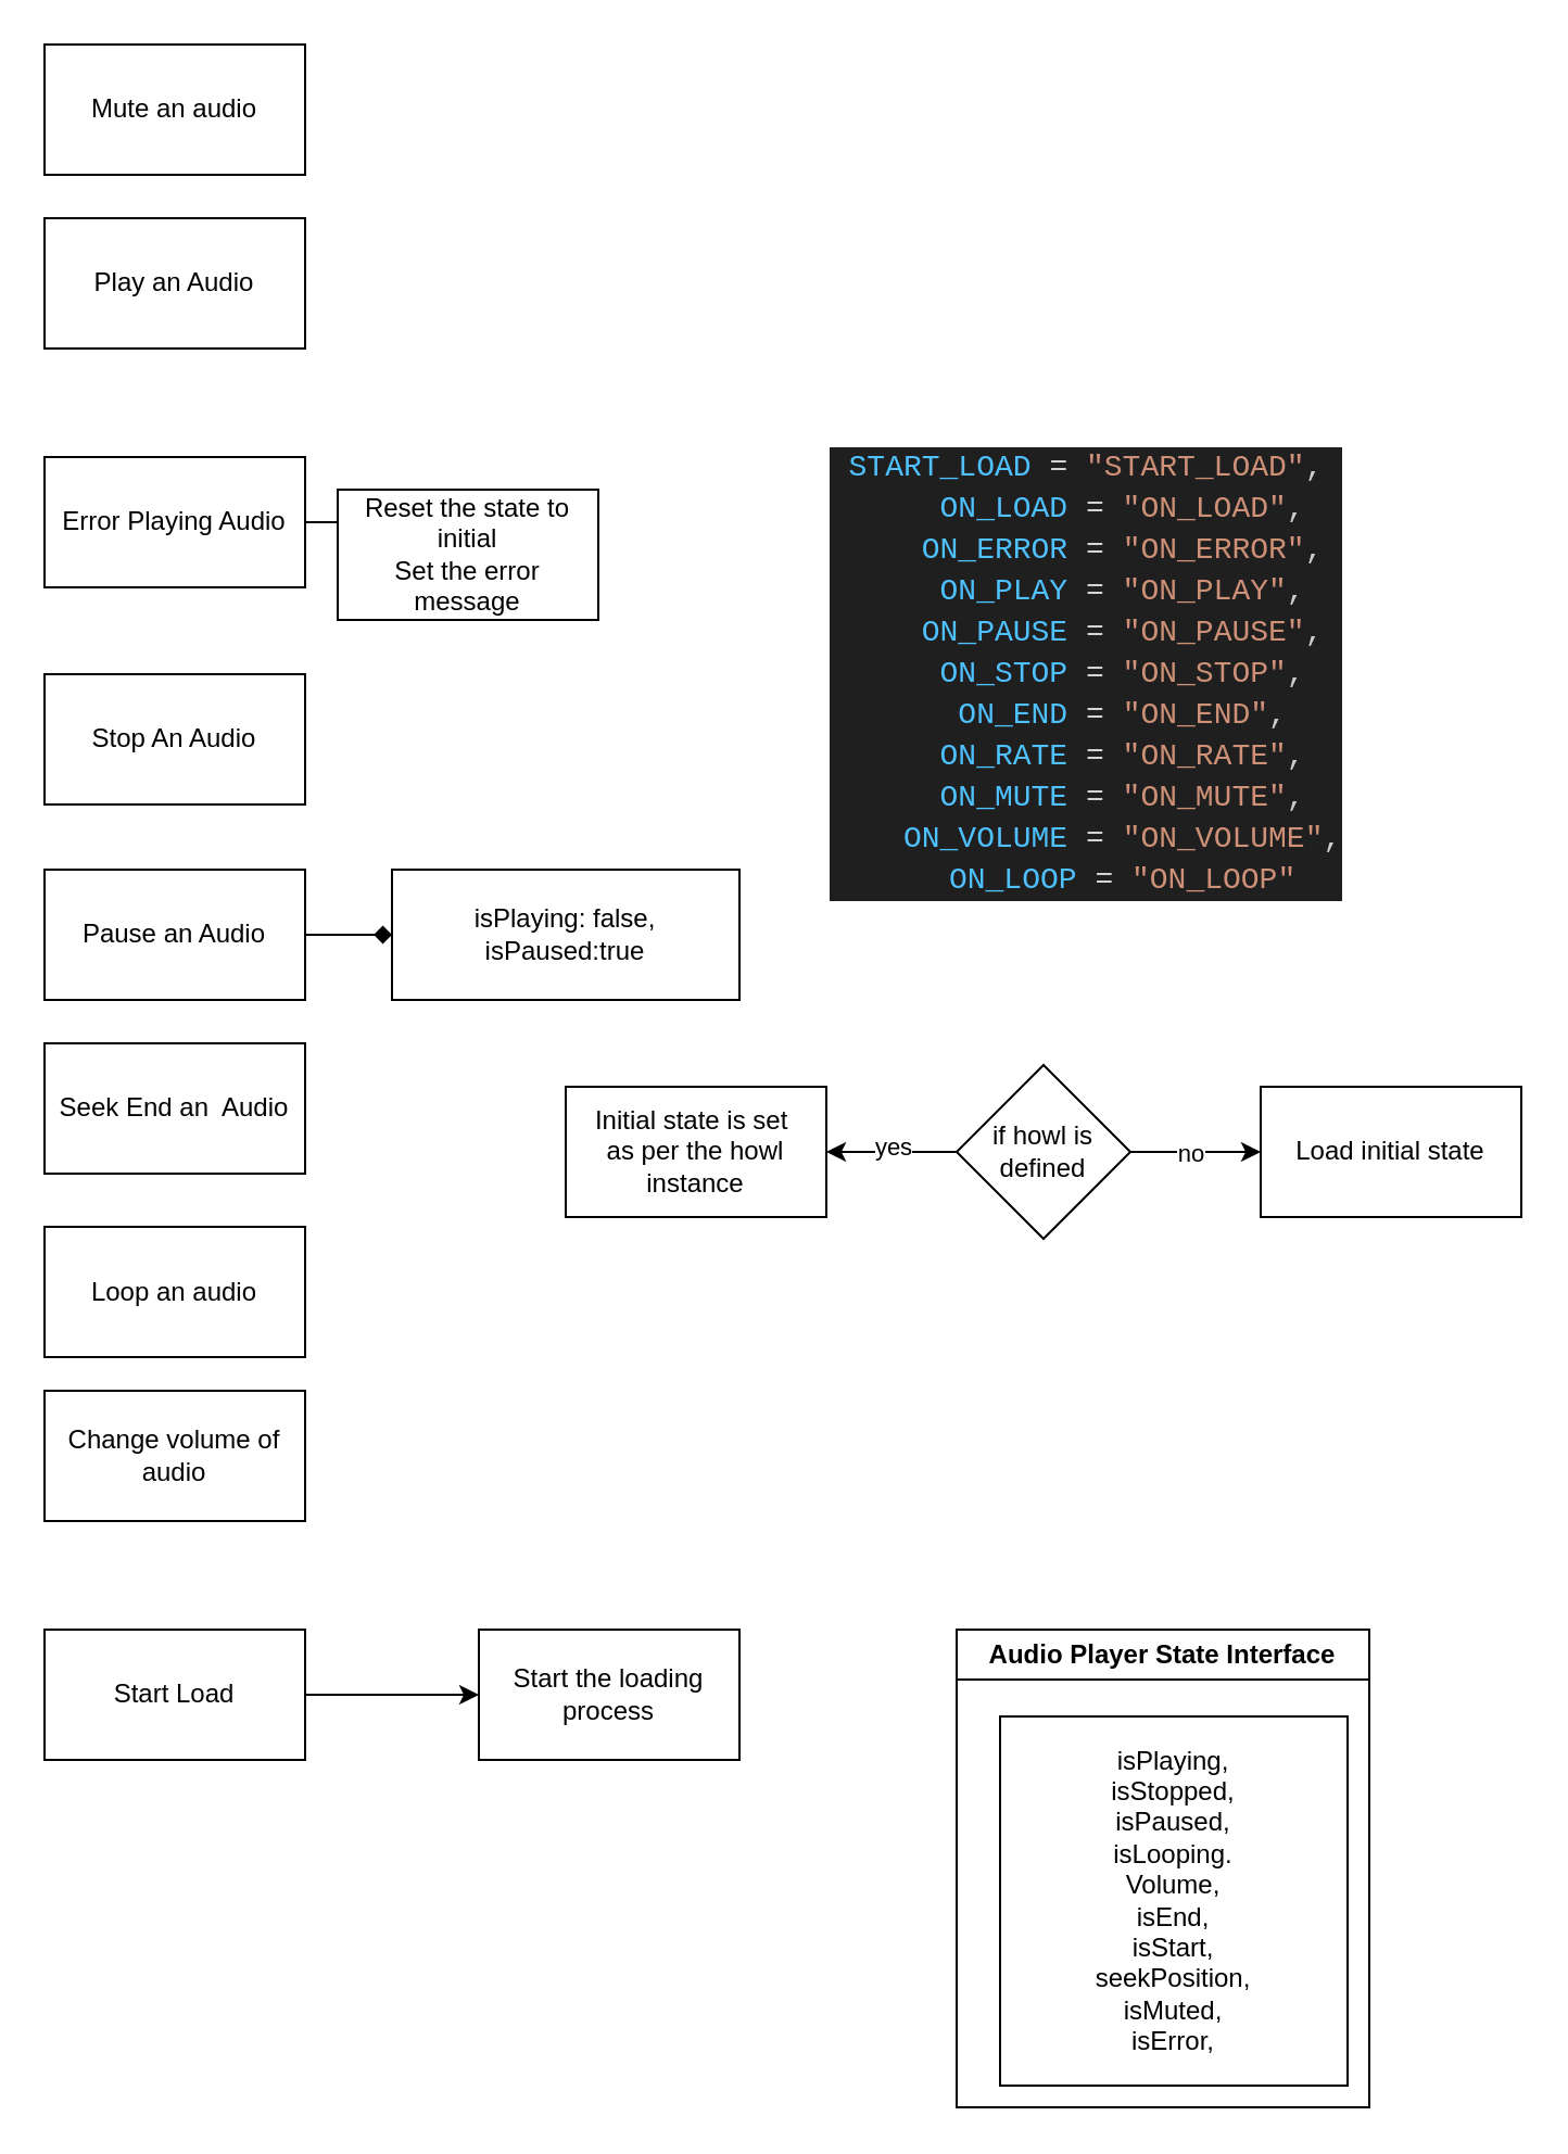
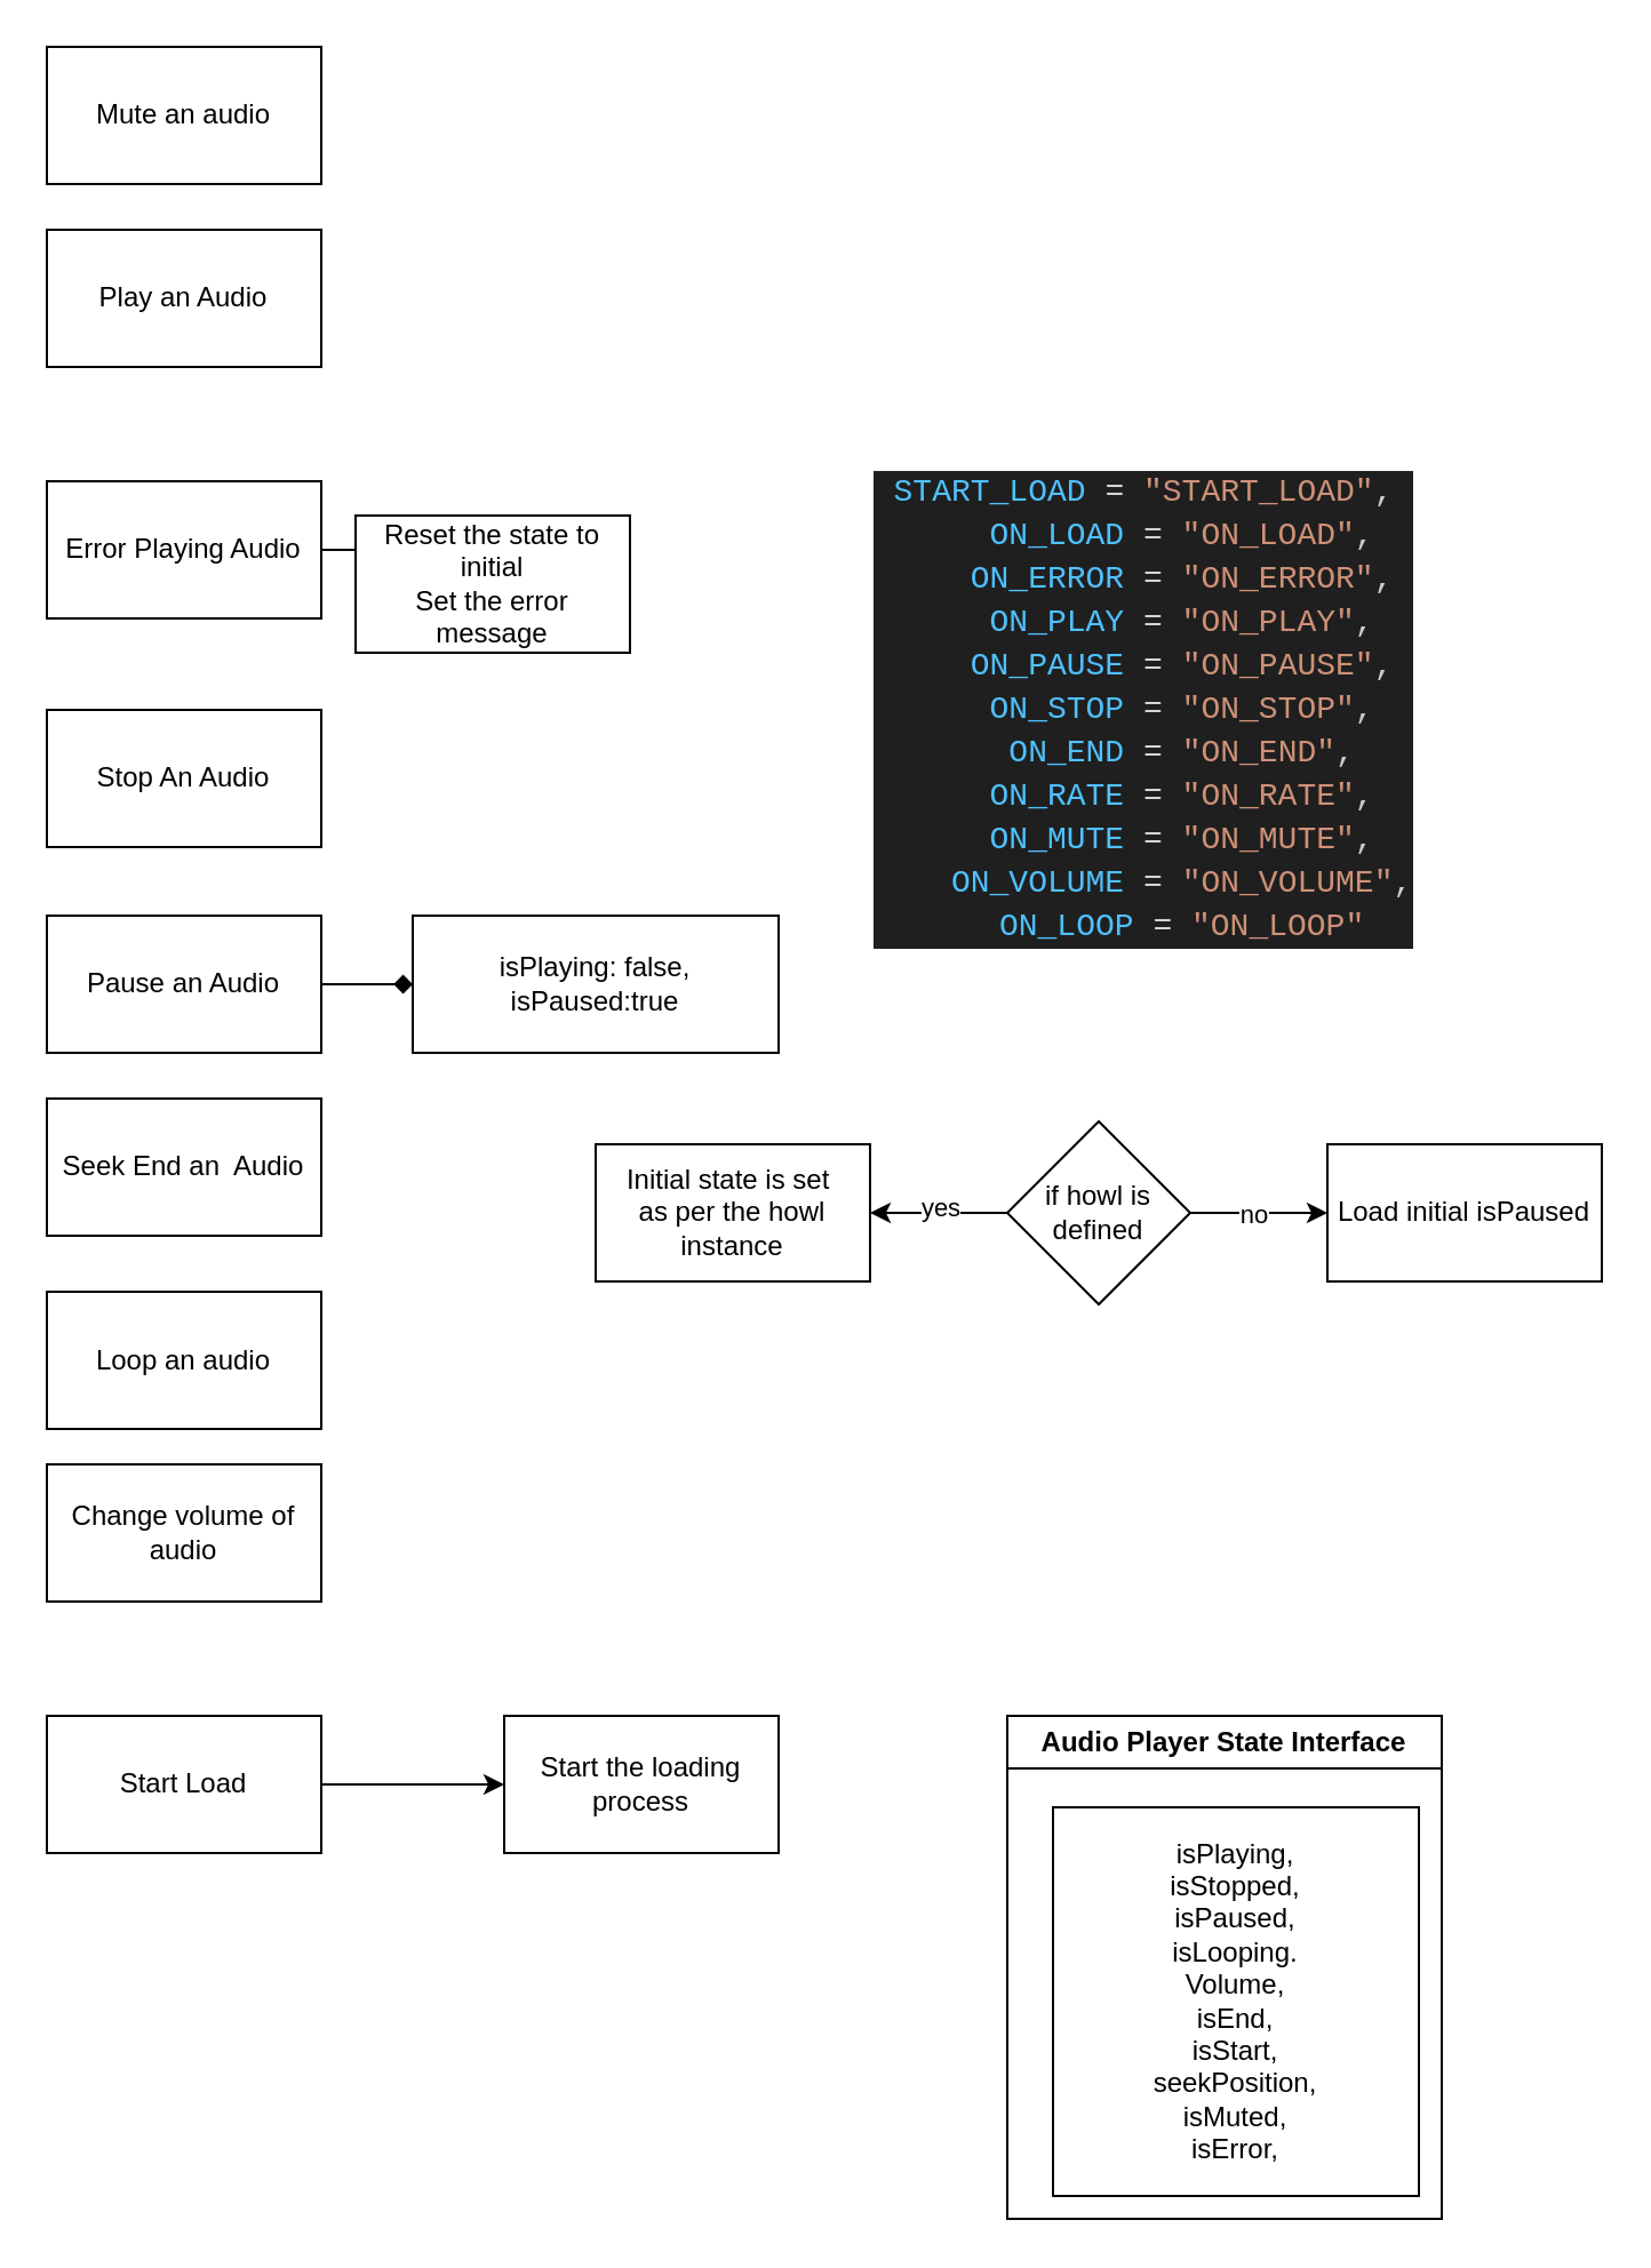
  <mxCell id="0" />
  <mxCell id="1" parent="0" />
  <mxCell id="2" value="Play an Audio" style="rounded=0;whiteSpace=wrap;html=1;" parent="1" vertex="1"><mxGeometry x="20" y="100" width="120" height="60" as="geometry" /></mxCell>
  <mxCell id="3" value="" style="edgeStyle=orthogonalEdgeStyle;rounded=0;orthogonalLoop=1;jettySize=auto;html=1;" parent="1" source="4" target="18" edge="1"><mxGeometry relative="1" as="geometry" /></mxCell>
  <mxCell id="4" value="Error Playing Audio" style="rounded=0;whiteSpace=wrap;html=1;" parent="1" vertex="1"><mxGeometry x="20" y="210" width="120" height="60" as="geometry" /></mxCell>
  <mxCell id="5" value="&lt;div style=&quot;color: rgb(204, 204, 204); background-color: rgb(31, 31, 31); font-family: Consolas, &amp;quot;Courier New&amp;quot;, monospace; font-size: 14px; line-height: 19px; white-space: pre;&quot;&gt;&lt;div&gt;&lt;span style=&quot;color: #4fc1ff;&quot;&gt;START_LOAD&lt;/span&gt; &lt;span style=&quot;color: #d4d4d4;&quot;&gt;=&lt;/span&gt; &lt;span style=&quot;color: #ce9178;&quot;&gt;&quot;START_LOAD&quot;&lt;/span&gt;,&lt;/div&gt;&lt;div&gt;&amp;nbsp; &amp;nbsp; &lt;span style=&quot;color: #4fc1ff;&quot;&gt;ON_LOAD&lt;/span&gt; &lt;span style=&quot;color: #d4d4d4;&quot;&gt;=&lt;/span&gt; &lt;span style=&quot;color: #ce9178;&quot;&gt;&quot;ON_LOAD&quot;&lt;/span&gt;,&lt;/div&gt;&lt;div&gt;&amp;nbsp; &amp;nbsp; &lt;span style=&quot;color: #4fc1ff;&quot;&gt;ON_ERROR&lt;/span&gt; &lt;span style=&quot;color: #d4d4d4;&quot;&gt;=&lt;/span&gt; &lt;span style=&quot;color: #ce9178;&quot;&gt;&quot;ON_ERROR&quot;&lt;/span&gt;,&lt;/div&gt;&lt;div&gt;&amp;nbsp; &amp;nbsp; &lt;span style=&quot;color: #4fc1ff;&quot;&gt;ON_PLAY&lt;/span&gt; &lt;span style=&quot;color: #d4d4d4;&quot;&gt;=&lt;/span&gt; &lt;span style=&quot;color: #ce9178;&quot;&gt;&quot;ON_PLAY&quot;&lt;/span&gt;,&lt;/div&gt;&lt;div&gt;&amp;nbsp; &amp;nbsp; &lt;span style=&quot;color: #4fc1ff;&quot;&gt;ON_PAUSE&lt;/span&gt; &lt;span style=&quot;color: #d4d4d4;&quot;&gt;=&lt;/span&gt; &lt;span style=&quot;color: #ce9178;&quot;&gt;&quot;ON_PAUSE&quot;&lt;/span&gt;,&lt;/div&gt;&lt;div&gt;&amp;nbsp; &amp;nbsp; &lt;span style=&quot;color: #4fc1ff;&quot;&gt;ON_STOP&lt;/span&gt; &lt;span style=&quot;color: #d4d4d4;&quot;&gt;=&lt;/span&gt; &lt;span style=&quot;color: #ce9178;&quot;&gt;&quot;ON_STOP&quot;&lt;/span&gt;,&lt;/div&gt;&lt;div&gt;&amp;nbsp; &amp;nbsp; &lt;span style=&quot;color: #4fc1ff;&quot;&gt;ON_END&lt;/span&gt; &lt;span style=&quot;color: #d4d4d4;&quot;&gt;=&lt;/span&gt; &lt;span style=&quot;color: #ce9178;&quot;&gt;&quot;ON_END&quot;&lt;/span&gt;,&lt;/div&gt;&lt;div&gt;&amp;nbsp; &amp;nbsp; &lt;span style=&quot;color: #4fc1ff;&quot;&gt;ON_RATE&lt;/span&gt; &lt;span style=&quot;color: #d4d4d4;&quot;&gt;=&lt;/span&gt; &lt;span style=&quot;color: #ce9178;&quot;&gt;&quot;ON_RATE&quot;&lt;/span&gt;,&lt;/div&gt;&lt;div&gt;&amp;nbsp; &amp;nbsp; &lt;span style=&quot;color: #4fc1ff;&quot;&gt;ON_MUTE&lt;/span&gt; &lt;span style=&quot;color: #d4d4d4;&quot;&gt;=&lt;/span&gt; &lt;span style=&quot;color: #ce9178;&quot;&gt;&quot;ON_MUTE&quot;&lt;/span&gt;,&lt;/div&gt;&lt;div&gt;&amp;nbsp; &amp;nbsp; &lt;span style=&quot;color: #4fc1ff;&quot;&gt;ON_VOLUME&lt;/span&gt; &lt;span style=&quot;color: #d4d4d4;&quot;&gt;=&lt;/span&gt; &lt;span style=&quot;color: #ce9178;&quot;&gt;&quot;ON_VOLUME&quot;&lt;/span&gt;,&lt;/div&gt;&lt;div&gt;&amp;nbsp; &amp;nbsp; &lt;span style=&quot;color: #4fc1ff;&quot;&gt;ON_LOOP&lt;/span&gt; &lt;span style=&quot;color: #d4d4d4;&quot;&gt;=&lt;/span&gt; &lt;span style=&quot;color: #ce9178;&quot;&gt;&quot;ON_LOOP&quot;&lt;/span&gt;&lt;/div&gt;&lt;/div&gt;" style="rounded=0;whiteSpace=wrap;html=1;" parent="1" vertex="1"><mxGeometry x="440" y="280" width="120" height="60" as="geometry" /></mxCell>
  <mxCell id="6" value="Stop An Audio" style="rounded=0;whiteSpace=wrap;html=1;" parent="1" vertex="1"><mxGeometry x="20" y="310" width="120" height="60" as="geometry" /></mxCell>
  <mxCell id="7" value="" style="edgeStyle=orthogonalEdgeStyle;rounded=0;orthogonalLoop=1;jettySize=auto;html=1;endArrow=diamond;" parent="1" source="8" target="16" edge="1"><mxGeometry relative="1" as="geometry" /></mxCell>
  <mxCell id="8" value="Pause an Audio" style="rounded=0;whiteSpace=wrap;html=1;" parent="1" vertex="1"><mxGeometry x="20" y="400" width="120" height="60" as="geometry" /></mxCell>
  <mxCell id="9" value="Seek End an&amp;nbsp; Audio" style="rounded=0;whiteSpace=wrap;html=1;" parent="1" vertex="1"><mxGeometry x="20" y="480" width="120" height="60" as="geometry" /></mxCell>
  <mxCell id="10" value="Mute an audio" style="rounded=0;whiteSpace=wrap;html=1;" parent="1" vertex="1"><mxGeometry x="20" y="20" width="120" height="60" as="geometry" /></mxCell>
  <mxCell id="11" value="Loop an audio" style="rounded=0;whiteSpace=wrap;html=1;" parent="1" vertex="1"><mxGeometry x="20" y="564.5" width="120" height="60" as="geometry" /></mxCell>
  <mxCell id="12" value="Change volume of&lt;div&gt;audio&lt;/div&gt;" style="rounded=0;whiteSpace=wrap;html=1;" parent="1" vertex="1"><mxGeometry x="20" y="640" width="120" height="60" as="geometry" /></mxCell>
  <mxCell id="13" value="" style="edgeStyle=orthogonalEdgeStyle;rounded=0;orthogonalLoop=1;jettySize=auto;html=1;" parent="1" source="14" target="15" edge="1"><mxGeometry relative="1" as="geometry" /></mxCell>
  <mxCell id="14" value="Start Load" style="rounded=0;whiteSpace=wrap;html=1;" parent="1" vertex="1"><mxGeometry x="20" y="750" width="120" height="60" as="geometry" /></mxCell>
  <mxCell id="15" value="Start the loading process" style="rounded=0;whiteSpace=wrap;html=1;" parent="1" vertex="1"><mxGeometry x="220" y="750" width="120" height="60" as="geometry" /></mxCell>
  <mxCell id="16" value="isPlaying: false,&lt;div&gt;isPaused:true&lt;/div&gt;" style="whiteSpace=wrap;html=1;rounded=0;" parent="1" vertex="1"><mxGeometry x="180" y="400" width="160" height="60" as="geometry" /></mxCell>
  <mxCell id="17" value="Audio Player State Interface" style="swimlane;whiteSpace=wrap;html=1;" parent="1" vertex="1"><mxGeometry x="440" y="750" width="190" height="220" as="geometry" /></mxCell>
  <mxCell id="18" value="Reset the state to initial&lt;div&gt;Set the error message&lt;/div&gt;" style="whiteSpace=wrap;html=1;rounded=0;" parent="1" vertex="1"><mxGeometry x="155" y="225" width="120" height="60" as="geometry" /></mxCell>
  <mxCell id="19" value="" style="edgeStyle=orthogonalEdgeStyle;rounded=0;orthogonalLoop=1;jettySize=auto;html=1;" parent="1" source="23" target="24" edge="1"><mxGeometry relative="1" as="geometry" /></mxCell>
  <mxCell id="20" value="yes" style="edgeLabel;html=1;align=center;verticalAlign=middle;resizable=0;points=[];" parent="19" vertex="1" connectable="0"><mxGeometry y="-3" relative="1" as="geometry"><mxPoint as="offset" /></mxGeometry></mxCell>
  <mxCell id="21" value="" style="edgeStyle=orthogonalEdgeStyle;rounded=0;orthogonalLoop=1;jettySize=auto;html=1;" parent="1" source="23" target="25" edge="1"><mxGeometry relative="1" as="geometry" /></mxCell>
  <mxCell id="22" value="no" style="edgeLabel;html=1;align=center;verticalAlign=middle;resizable=0;points=[];" parent="21" vertex="1" connectable="0"><mxGeometry x="-0.1" relative="1" as="geometry"><mxPoint as="offset" /></mxGeometry></mxCell>
  <mxCell id="23" value="if howl is&lt;div&gt;defined&lt;/div&gt;" style="rhombus;whiteSpace=wrap;html=1;" parent="1" vertex="1"><mxGeometry x="440" y="490" width="80" height="80" as="geometry" /></mxCell>
  <mxCell id="24" value="Initial state is set&amp;nbsp;&lt;div&gt;as per the howl instance&lt;/div&gt;" style="whiteSpace=wrap;html=1;" parent="1" vertex="1"><mxGeometry x="260" y="500" width="120" height="60" as="geometry" /></mxCell>
- <mxCell id="25" value="Load initial state" style="whiteSpace=wrap;html=1;" parent="1" vertex="1"><mxGeometry x="580" y="500" width="120" height="60" as="geometry" /></mxCell>
+ <mxCell id="25" value="Load initial isPaused" style="whiteSpace=wrap;html=1;" parent="1" vertex="1"><mxGeometry x="580" y="500" width="120" height="60" as="geometry" /></mxCell>
  <mxCell id="26" value="isPlaying,&lt;div&gt;isStopped,&lt;/div&gt;&lt;div&gt;isPaused,&lt;/div&gt;&lt;div&gt;isLooping.&lt;/div&gt;&lt;div&gt;Volume,&lt;/div&gt;&lt;div&gt;isEnd,&lt;/div&gt;&lt;div&gt;isStart,&lt;/div&gt;&lt;div&gt;seekPosition,&lt;/div&gt;&lt;div&gt;isMuted,&lt;/div&gt;&lt;div&gt;isError,&lt;/div&gt;" style="rounded=0;whiteSpace=wrap;html=1;" parent="1" vertex="1"><mxGeometry x="460" y="790" width="160" height="170" as="geometry" /></mxCell>
